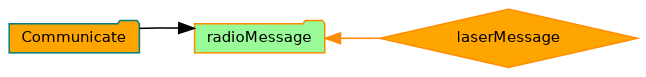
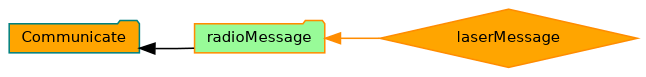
  digraph {
    rankdir=LR
    node [color=darkorange fillcolor=orange fontname=Helvetica fontsize=10 shape=folder style=filled]
    edge [dir=back fontname=Helvetica fontsize=10 labelfontname=Helvetica labelfontsize=10 style=solid]
    n1 [color=teal height=0.2 label=Communicate width=0.4]
    n2 [fillcolor=palegreen height=0.2 label=radioMessage width=0.4]
    n3 [height=0.2 label=laserMessage shape=diamond width=0.4]
-   n2 -> n1 [color=black]
+   n1 -> n2 [color=black]
    n2 -> n3 [color=darkorange]
  }
